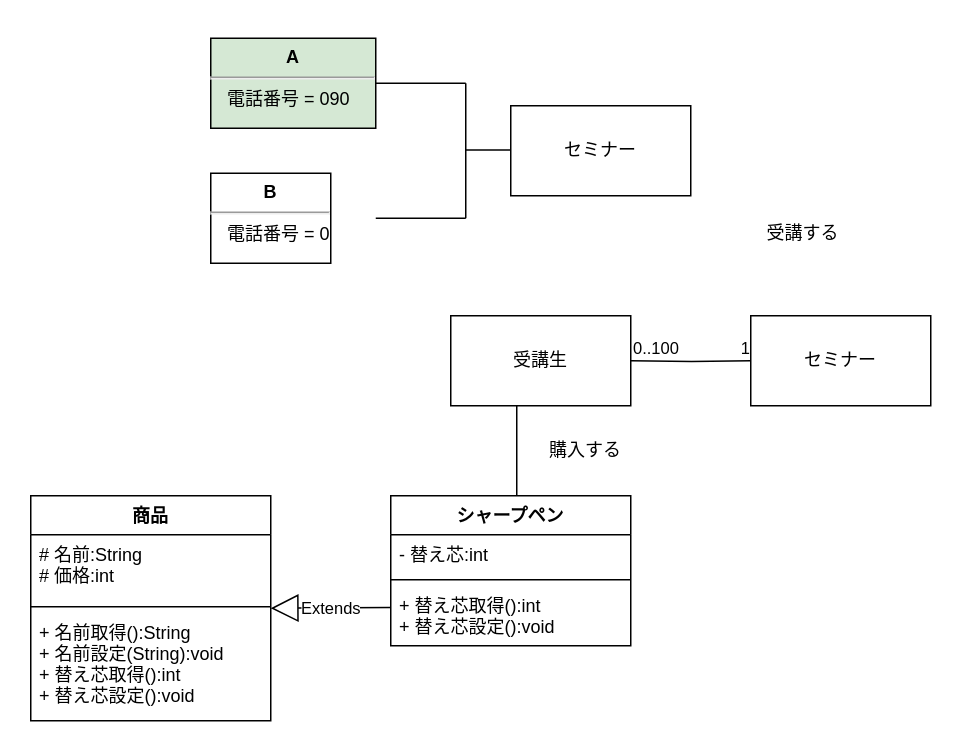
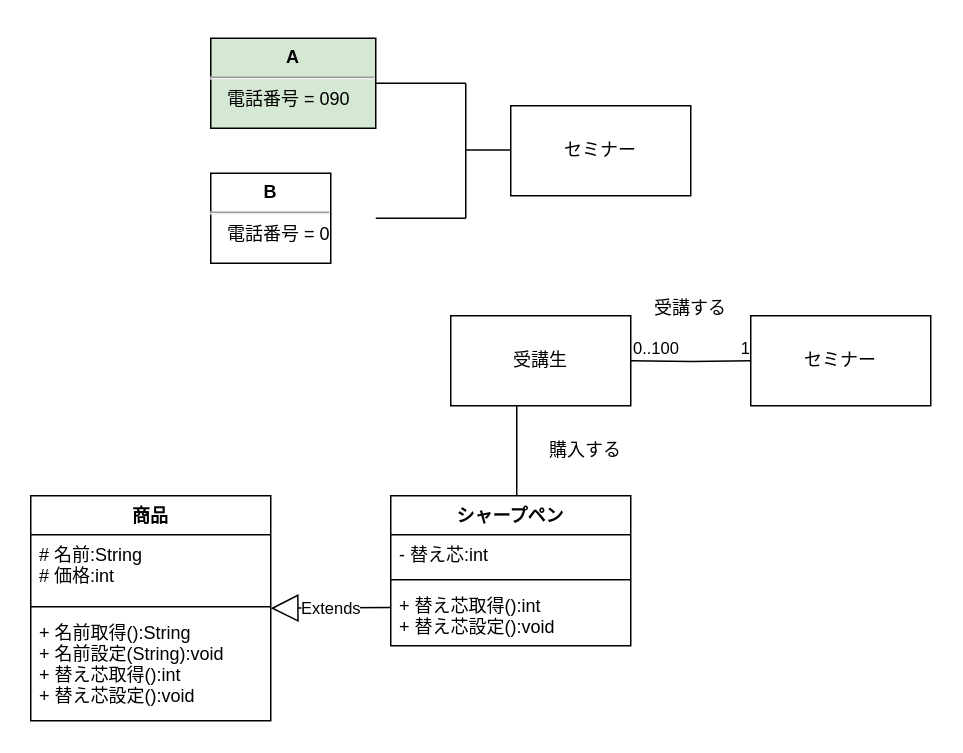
  <mxCell id="0" />
  <mxCell id="1" parent="0" />
- <mxCell id="2" value="受講する" style="text;html=1;strokeColor=none;fillColor=none;align=center;verticalAlign=middle;whiteSpace=wrap;rounded=0;" parent="1" vertex="1"><mxGeometry x="505" y="140" width="60" height="30" as="geometry" /></mxCell>
+ <mxCell id="2" value="受講する" style="text;html=1;strokeColor=none;fillColor=none;align=center;verticalAlign=middle;whiteSpace=wrap;rounded=0;" parent="1" vertex="1"><mxGeometry x="430" y="190" width="60" height="30" as="geometry" /></mxCell>
  <mxCell id="3" value="" style="rounded=0;whiteSpace=wrap;html=1;" parent="1" vertex="1"><mxGeometry x="500" y="210" width="120" height="60" as="geometry" /></mxCell>
  <mxCell id="4" value="セミナー" style="text;html=1;strokeColor=none;fillColor=none;align=center;verticalAlign=middle;whiteSpace=wrap;rounded=0;" parent="1" vertex="1"><mxGeometry x="530" y="225" width="60" height="30" as="geometry" /></mxCell>
  <mxCell id="5" value="&lt;p style=&quot;margin: 0px ; margin-top: 6px ; text-align: center&quot;&gt;&lt;b&gt;B&lt;/b&gt;&lt;br&gt;&lt;/p&gt;&lt;hr&gt;&lt;p style=&quot;margin: 0px ; margin-left: 8px&quot;&gt;&amp;nbsp;電話番号 = 080&lt;br&gt;&lt;/p&gt;" style="align=left;overflow=fill;html=1;dropTarget=0;" parent="1" vertex="1"><mxGeometry x="140" y="115" width="80" height="60" as="geometry" /></mxCell>
  <mxCell id="6" value="" style="line;strokeWidth=1;fillColor=none;align=left;verticalAlign=middle;spacingTop=-1;spacingLeft=3;spacingRight=3;rotatable=0;labelPosition=right;points=[];portConstraint=eastwest;" parent="1" vertex="1"><mxGeometry x="250" y="20" width="60" height="70" as="geometry" /></mxCell>
  <mxCell id="7" value="" style="line;strokeWidth=1;fillColor=none;align=left;verticalAlign=middle;spacingTop=-1;spacingLeft=3;spacingRight=3;rotatable=0;labelPosition=right;points=[];portConstraint=eastwest;" parent="1" vertex="1"><mxGeometry x="250" y="110" width="60" height="70" as="geometry" /></mxCell>
  <mxCell id="8" value="" style="line;strokeWidth=1;fillColor=none;align=left;verticalAlign=middle;spacingTop=-1;spacingLeft=3;spacingRight=3;rotatable=0;labelPosition=right;points=[];portConstraint=eastwest;flipV=1;flipH=1;direction=south;" parent="1" vertex="1"><mxGeometry x="270" y="55" width="80" height="90" as="geometry" /></mxCell>
  <mxCell id="9" value="" style="endArrow=none;html=1;rounded=0;exitX=1.017;exitY=0.533;exitDx=0;exitDy=0;exitPerimeter=0;" parent="1" edge="1"><mxGeometry width="50" height="50" relative="1" as="geometry"><mxPoint x="310" y="99.5" as="sourcePoint" /><mxPoint x="387.96" y="99.52" as="targetPoint" /></mxGeometry></mxCell>
  <mxCell id="10" value="" style="rounded=0;whiteSpace=wrap;html=1;" parent="1" vertex="1"><mxGeometry x="340" y="70" width="120" height="60" as="geometry" /></mxCell>
  <mxCell id="11" value="セミナー" style="text;html=1;strokeColor=none;fillColor=none;align=center;verticalAlign=middle;whiteSpace=wrap;rounded=0;" parent="1" vertex="1"><mxGeometry x="370" y="85" width="60" height="30" as="geometry" /></mxCell>
  <mxCell id="12" value="&lt;p style=&quot;margin: 0px ; margin-top: 6px ; text-align: center&quot;&gt;&lt;b&gt;A&lt;/b&gt;&lt;br&gt;&lt;/p&gt;&lt;hr&gt;&lt;p style=&quot;margin: 0px ; margin-left: 8px&quot;&gt;&amp;nbsp;電話番号 = 090&lt;br&gt;&lt;/p&gt;" style="align=left;overflow=fill;html=1;dropTarget=0;fillColor=#d5e8d4;" parent="1" vertex="1"><mxGeometry x="140" y="25" width="110" height="60" as="geometry" /></mxCell>
  <mxCell id="13" value="" style="verticalLabelPosition=bottom;verticalAlign=top;html=1;shape=mxgraph.basic.rect;fillColor2=none;strokeWidth=1;size=20;indent=5;" parent="1" vertex="1"><mxGeometry x="300" y="210" width="120" height="60" as="geometry" /></mxCell>
  <mxCell id="14" value="受講生" style="text;html=1;strokeColor=none;fillColor=none;align=center;verticalAlign=middle;whiteSpace=wrap;rounded=0;" parent="1" vertex="1"><mxGeometry x="330" y="225" width="60" height="30" as="geometry" /></mxCell>
  <mxCell id="15" value="" style="endArrow=none;html=1;edgeStyle=orthogonalEdgeStyle;rounded=0;entryX=0;entryY=0.5;entryDx=0;entryDy=0;" parent="1" target="3" edge="1"><mxGeometry relative="1" as="geometry"><mxPoint x="420" y="240" as="sourcePoint" /><mxPoint x="490" y="240" as="targetPoint" /></mxGeometry></mxCell>
  <mxCell id="16" value="0..100" style="edgeLabel;resizable=0;html=1;align=left;verticalAlign=bottom;" parent="15" connectable="0" vertex="1"><mxGeometry x="-1" relative="1" as="geometry" /></mxCell>
  <mxCell id="17" value="1 " style="edgeLabel;resizable=0;html=1;align=right;verticalAlign=bottom;" parent="15" connectable="0" vertex="1"><mxGeometry x="1" relative="1" as="geometry" /></mxCell>
  <mxCell id="18" value="" style="line;strokeWidth=1;fillColor=none;align=left;verticalAlign=middle;spacingTop=-1;spacingLeft=3;spacingRight=3;rotatable=0;labelPosition=right;points=[];portConstraint=eastwest;direction=south;" parent="1" vertex="1"><mxGeometry x="340" y="270" width="8" height="60" as="geometry" /></mxCell>
  <mxCell id="19" value="購入する" style="text;html=1;strokeColor=none;fillColor=none;align=center;verticalAlign=middle;whiteSpace=wrap;rounded=0;" parent="1" vertex="1"><mxGeometry x="360" y="285" width="60" height="30" as="geometry" /></mxCell>
  <mxCell id="20" value="シャープペン" style="swimlane;fontStyle=1;align=center;verticalAlign=top;childLayout=stackLayout;horizontal=1;startSize=26;horizontalStack=0;resizeParent=1;resizeParentMax=0;resizeLast=0;collapsible=1;marginBottom=0;" parent="1" vertex="1"><mxGeometry x="260" y="330" width="160" height="100" as="geometry" /></mxCell>
  <mxCell id="21" value="- 替え芯:int" style="text;strokeColor=none;fillColor=none;align=left;verticalAlign=top;spacingLeft=4;spacingRight=4;overflow=hidden;rotatable=0;points=[[0,0.5],[1,0.5]];portConstraint=eastwest;" parent="20" vertex="1"><mxGeometry y="26" width="160" height="26" as="geometry" /></mxCell>
  <mxCell id="22" value="" style="line;strokeWidth=1;fillColor=none;align=left;verticalAlign=middle;spacingTop=-1;spacingLeft=3;spacingRight=3;rotatable=0;labelPosition=right;points=[];portConstraint=eastwest;" parent="20" vertex="1"><mxGeometry y="52" width="160" height="8" as="geometry" /></mxCell>
  <mxCell id="23" value="+ 替え芯取得():int&#10;+ 替え芯設定():void&#10;" style="text;strokeColor=none;fillColor=none;align=left;verticalAlign=top;spacingLeft=4;spacingRight=4;overflow=hidden;rotatable=0;points=[[0,0.5],[1,0.5]];portConstraint=eastwest;" parent="20" vertex="1"><mxGeometry y="60" width="160" height="40" as="geometry" /></mxCell>
  <mxCell id="24" value="Extends" style="endArrow=block;endSize=16;endFill=0;html=1;rounded=0;" parent="1" edge="1"><mxGeometry width="160" relative="1" as="geometry"><mxPoint x="260" y="404.5" as="sourcePoint" /><mxPoint x="180" y="405" as="targetPoint" /></mxGeometry></mxCell>
  <mxCell id="25" value="商品" style="swimlane;fontStyle=1;align=center;verticalAlign=top;childLayout=stackLayout;horizontal=1;startSize=26;horizontalStack=0;resizeParent=1;resizeParentMax=0;resizeLast=0;collapsible=1;marginBottom=0;" parent="1" vertex="1"><mxGeometry x="20" y="330" width="160" height="150" as="geometry" /></mxCell>
  <mxCell id="26" value="# 名前:String&#10;# 価格:int" style="text;strokeColor=none;fillColor=none;align=left;verticalAlign=top;spacingLeft=4;spacingRight=4;overflow=hidden;rotatable=0;points=[[0,0.5],[1,0.5]];portConstraint=eastwest;" parent="25" vertex="1"><mxGeometry y="26" width="160" height="44" as="geometry" /></mxCell>
  <mxCell id="27" value="" style="line;strokeWidth=1;fillColor=none;align=left;verticalAlign=middle;spacingTop=-1;spacingLeft=3;spacingRight=3;rotatable=0;labelPosition=right;points=[];portConstraint=eastwest;" parent="25" vertex="1"><mxGeometry y="70" width="160" height="8" as="geometry" /></mxCell>
  <mxCell id="28" value="+ 名前取得():String&#10;+ 名前設定(String):void&#10;+ 替え芯取得():int&#10;+ 替え芯設定():void&#10;" style="text;strokeColor=none;fillColor=none;align=left;verticalAlign=top;spacingLeft=4;spacingRight=4;overflow=hidden;rotatable=0;points=[[0,0.5],[1,0.5]];portConstraint=eastwest;" parent="25" vertex="1"><mxGeometry y="78" width="160" height="72" as="geometry" /></mxCell>
